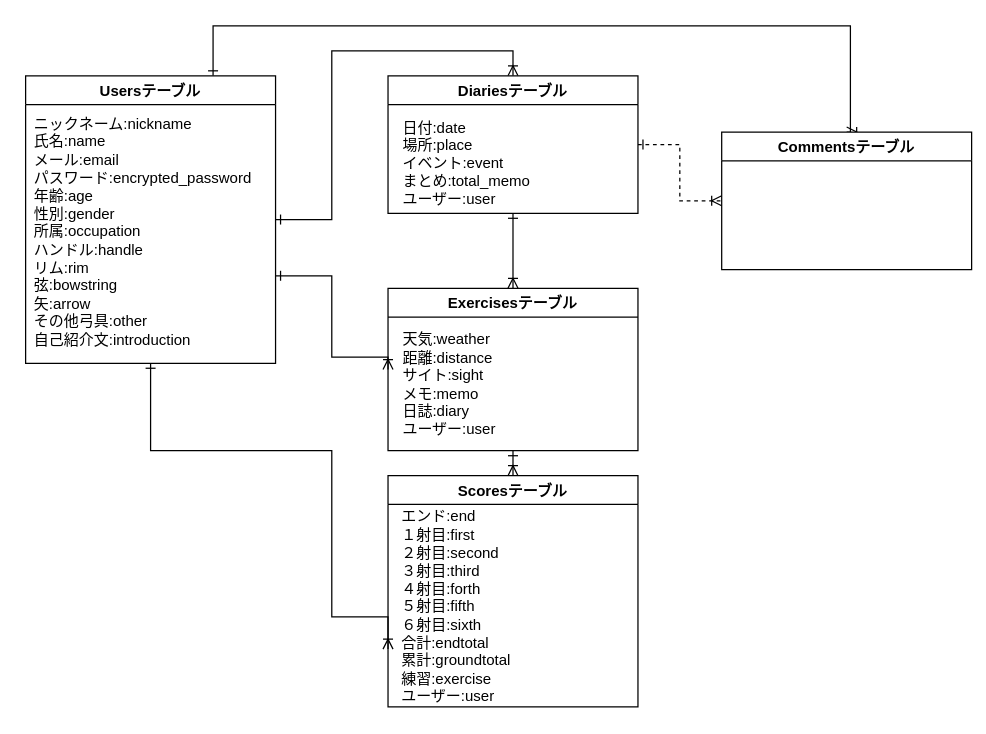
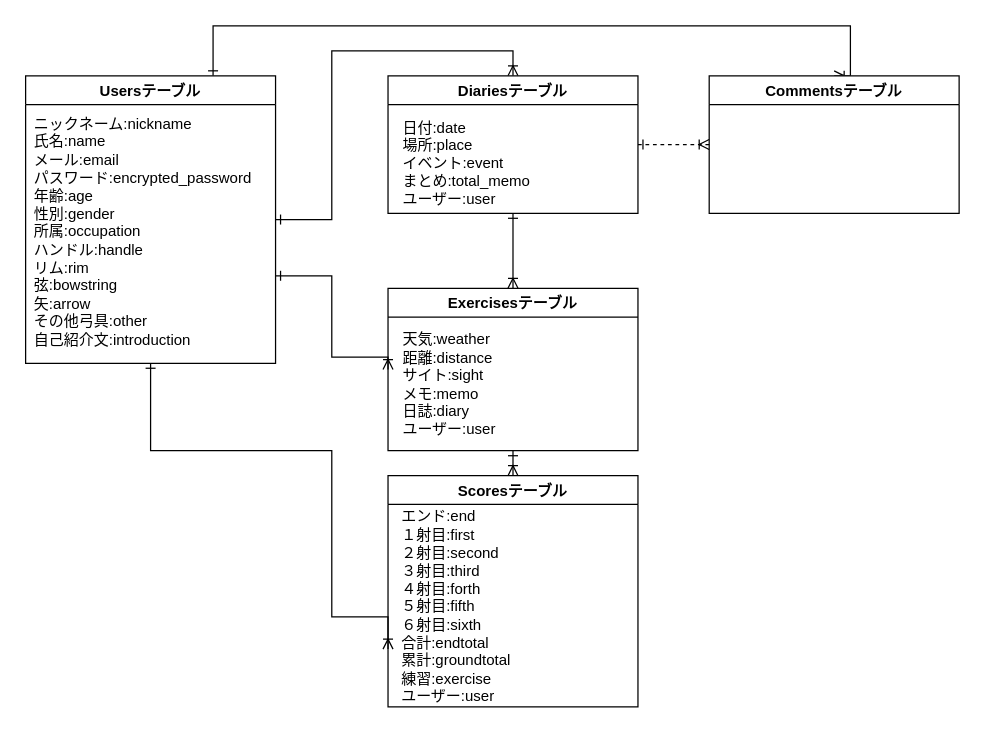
  <mxCell id="0" />
  <mxCell id="1" parent="0" />
  <mxCell id="2" value="" style="edgeStyle=orthogonalEdgeStyle;rounded=0;orthogonalLoop=1;jettySize=auto;html=1;entryX=0.5;entryY=0;entryDx=0;entryDy=0;endArrow=ERoneToMany;endFill=0;startArrow=ERone;startFill=0;" parent="1" source="6" target="10" edge="1"><mxGeometry relative="1" as="geometry" /></mxCell>
  <mxCell id="3" style="edgeStyle=orthogonalEdgeStyle;rounded=0;orthogonalLoop=1;jettySize=auto;html=1;entryX=0;entryY=0.5;entryDx=0;entryDy=0;startArrow=ERone;startFill=0;endArrow=ERoneToMany;endFill=0;" parent="1" source="6" target="13" edge="1"><mxGeometry relative="1" as="geometry"><Array as="points"><mxPoint x="265" y="220" /><mxPoint x="265" y="285" /></Array></mxGeometry></mxCell>
  <mxCell id="4" style="edgeStyle=orthogonalEdgeStyle;rounded=0;orthogonalLoop=1;jettySize=auto;html=1;entryX=0;entryY=0.75;entryDx=0;entryDy=0;startArrow=ERone;startFill=0;endArrow=ERoneToMany;endFill=0;" parent="1" source="6" target="15" edge="1"><mxGeometry relative="1" as="geometry"><Array as="points"><mxPoint x="120" y="360" /><mxPoint x="265" y="360" /><mxPoint x="265" y="493" /></Array></mxGeometry></mxCell>
  <mxCell id="5" style="edgeStyle=orthogonalEdgeStyle;rounded=0;orthogonalLoop=1;jettySize=auto;html=1;exitX=0.75;exitY=0;exitDx=0;exitDy=0;entryX=0.5;entryY=0;entryDx=0;entryDy=0;endArrow=ERoneToMany;endFill=0;startArrow=ERone;startFill=0;" edge="1" parent="1" source="6" target="17"><mxGeometry relative="1" as="geometry"><mxPoint x="680" y="50" as="targetPoint" /><Array as="points"><mxPoint x="170" y="20" /><mxPoint x="680" y="20" /></Array></mxGeometry></mxCell>
  <mxCell id="6" value="Usersテーブル" style="swimlane;" parent="1" vertex="1"><mxGeometry x="20" y="60" width="200" height="230" as="geometry" /></mxCell>
  <mxCell id="7" value="ニックネーム:nickname&lt;br&gt;氏名:name&lt;br&gt;メール:email&lt;br&gt;パスワード:encrypted_password&lt;br&gt;年齢:age&lt;br&gt;性別:gender&lt;br&gt;所属:occupation&lt;br&gt;ハンドル:handle&lt;br&gt;リム:rim&lt;br&gt;弦:bowstring&lt;br&gt;矢:arrow&lt;br&gt;その他弓具:other&lt;br&gt;自己紹介文:introduction" style="text;html=1;align=left;verticalAlign=middle;resizable=0;points=[];autosize=1;strokeColor=none;" parent="6" vertex="1"><mxGeometry x="5" y="30" width="190" height="190" as="geometry" /></mxCell>
  <mxCell id="8" value="" style="edgeStyle=orthogonalEdgeStyle;rounded=0;orthogonalLoop=1;jettySize=auto;html=1;startArrow=ERone;startFill=0;endArrow=ERoneToMany;endFill=0;" parent="1" source="10" target="13" edge="1"><mxGeometry relative="1" as="geometry" /></mxCell>
  <mxCell id="9" style="edgeStyle=orthogonalEdgeStyle;rounded=0;orthogonalLoop=1;jettySize=auto;html=1;exitX=1;exitY=0.5;exitDx=0;exitDy=0;entryX=0;entryY=0.5;entryDx=0;entryDy=0;startArrow=ERone;startFill=0;endArrow=ERoneToMany;endFill=0;dashed=1;" edge="1" parent="1" source="10" target="17"><mxGeometry relative="1" as="geometry" /></mxCell>
  <mxCell id="10" value="Diariesテーブル" style="swimlane;" parent="1" vertex="1"><mxGeometry x="310" y="60" width="200" height="110" as="geometry" /></mxCell>
  <mxCell id="11" value="日付:date&lt;br&gt;場所:place&lt;br&gt;イベント:event&lt;br&gt;まとめ:total_memo&lt;br&gt;ユーザー:user" style="text;html=1;align=left;verticalAlign=middle;resizable=0;points=[];autosize=1;strokeColor=none;" parent="10" vertex="1"><mxGeometry x="10" y="30" width="120" height="80" as="geometry" /></mxCell>
  <mxCell id="12" style="edgeStyle=orthogonalEdgeStyle;rounded=0;orthogonalLoop=1;jettySize=auto;html=1;startArrow=ERone;startFill=0;endArrow=ERoneToMany;endFill=0;entryX=0.5;entryY=0;entryDx=0;entryDy=0;" parent="1" source="13" target="15" edge="1"><mxGeometry relative="1" as="geometry"><mxPoint x="420" y="400" as="targetPoint" /></mxGeometry></mxCell>
  <mxCell id="13" value="Exercisesテーブル" style="swimlane;" parent="1" vertex="1"><mxGeometry x="310" y="230" width="200" height="130" as="geometry" /></mxCell>
  <mxCell id="14" value="天気:weather&lt;br&gt;距離:distance&lt;br&gt;サイト:sight&lt;br&gt;メモ:memo&lt;br&gt;日誌:diary&lt;br&gt;ユーザー:user" style="text;html=1;align=left;verticalAlign=middle;resizable=0;points=[];autosize=1;strokeColor=none;" parent="13" vertex="1"><mxGeometry x="10" y="32" width="90" height="90" as="geometry" /></mxCell>
  <mxCell id="15" value="Scoresテーブル" style="swimlane;startSize=23;" parent="1" vertex="1"><mxGeometry x="310" y="380" width="200" height="185" as="geometry" /></mxCell>
  <mxCell id="16" value="エンド:end&lt;br&gt;１射目:first&lt;br&gt;２射目:second&lt;br&gt;３射目:third&lt;br&gt;４射目:forth&lt;br&gt;５射目:fifth&lt;br&gt;６射目:sixth&lt;br&gt;合計:endtotal&lt;br&gt;累計:groundtotal&lt;br&gt;練習:exercise&lt;br&gt;ユーザー:user" style="text;html=1;align=left;verticalAlign=middle;resizable=0;points=[];autosize=1;strokeColor=none;" parent="15" vertex="1"><mxGeometry x="9" y="25" width="100" height="160" as="geometry" /></mxCell>
- <mxCell id="17" value="Commentsテーブル" style="swimlane;" vertex="1" parent="1"><mxGeometry x="577" y="105" width="200" height="110" as="geometry" /></mxCell>
+ <mxCell id="17" value="Commentsテーブル" style="swimlane;" vertex="1" parent="1"><mxGeometry x="567" y="60" width="200" height="110" as="geometry" /></mxCell>
